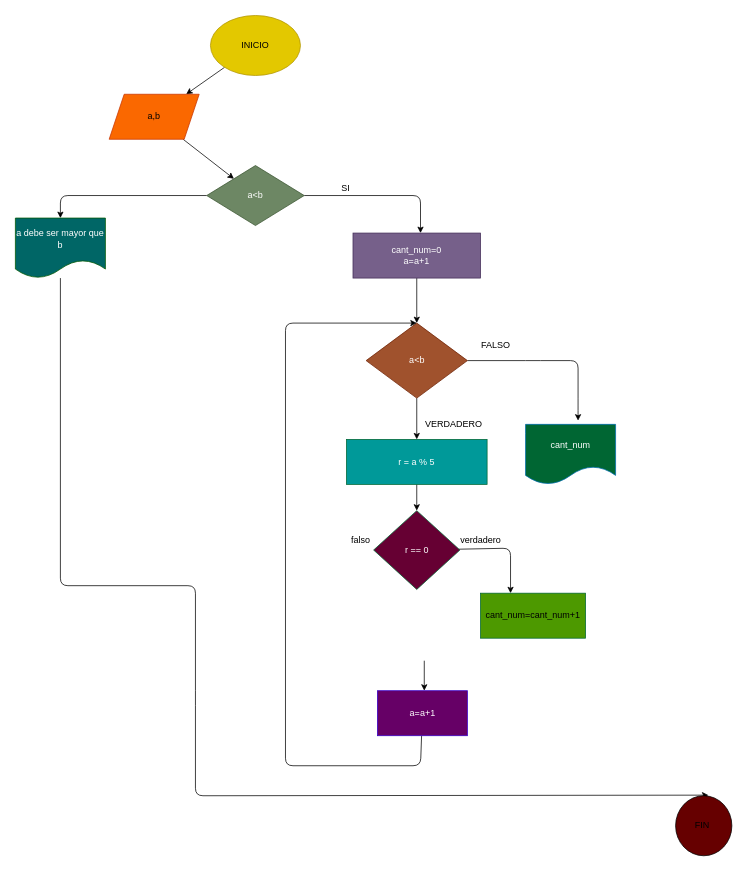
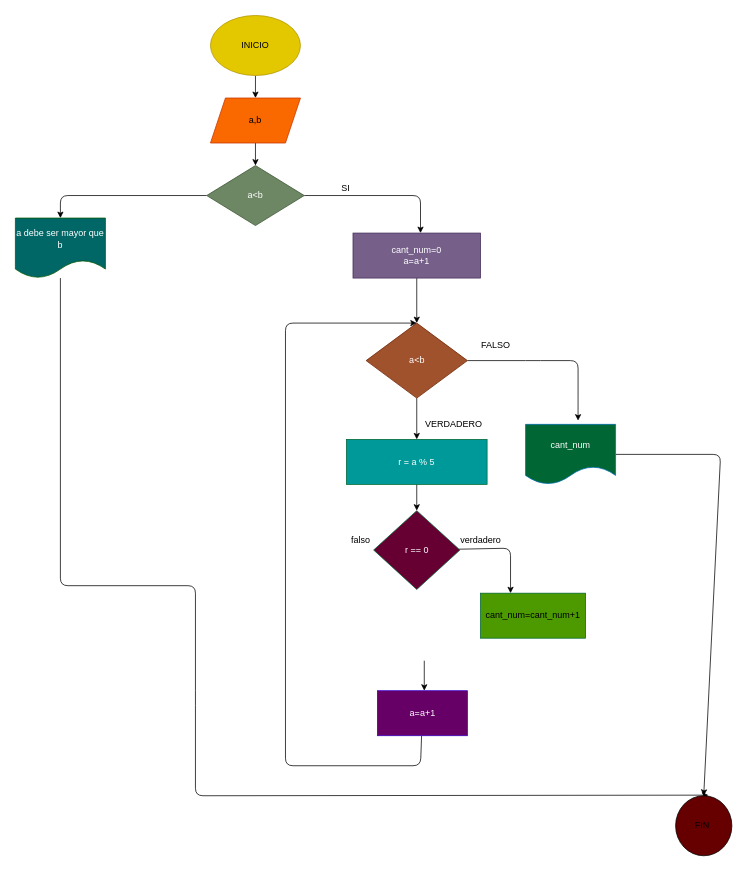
  <mxCell id="0" />
  <mxCell id="1" parent="0" />
  <mxCell id="2" value="" style="edgeStyle=none;html=1;" parent="1" source="3" target="5" edge="1"><mxGeometry relative="1" as="geometry" /></mxCell>
  <mxCell id="3" value="INICIO" style="ellipse;whiteSpace=wrap;html=1;fillColor=#e3c800;fontColor=#000000;strokeColor=#B09500;" parent="1" vertex="1"><mxGeometry x="280" y="20" width="120" height="80" as="geometry" /></mxCell>
  <mxCell id="4" value="" style="edgeStyle=none;html=1;" parent="1" source="5" target="8" edge="1"><mxGeometry relative="1" as="geometry" /></mxCell>
- <mxCell id="5" value="a,b" style="shape=parallelogram;perimeter=parallelogramPerimeter;whiteSpace=wrap;html=1;fixedSize=1;fillColor=#fa6800;strokeColor=#C73500;fontColor=#000000;" parent="1" vertex="1"><mxGeometry x="145" y="125" width="120" height="60" as="geometry" /></mxCell>
+ <mxCell id="5" value="a,b" style="shape=parallelogram;perimeter=parallelogramPerimeter;whiteSpace=wrap;html=1;fixedSize=1;fillColor=#fa6800;strokeColor=#C73500;fontColor=#000000;" parent="1" vertex="1"><mxGeometry x="280" y="130" width="120" height="60" as="geometry" /></mxCell>
  <mxCell id="6" style="edgeStyle=none;html=1;exitX=0;exitY=0.5;exitDx=0;exitDy=0;" parent="1" source="8" edge="1"><mxGeometry relative="1" as="geometry"><mxPoint x="80" y="290" as="targetPoint" /><Array as="points"><mxPoint x="80" y="260" /></Array></mxGeometry></mxCell>
  <mxCell id="7" style="edgeStyle=none;html=1;" parent="1" source="8" edge="1"><mxGeometry relative="1" as="geometry"><mxPoint x="560" y="310" as="targetPoint" /><Array as="points"><mxPoint x="560" y="260" /></Array></mxGeometry></mxCell>
  <mxCell id="8" value="a&amp;lt;b" style="rhombus;whiteSpace=wrap;html=1;fillColor=#6d8764;strokeColor=#3A5431;fontColor=#ffffff;" parent="1" vertex="1"><mxGeometry x="275" y="220" width="130" height="80" as="geometry" /></mxCell>
  <mxCell id="9" style="edgeStyle=none;html=1;entryX=0.583;entryY=-0.01;entryDx=0;entryDy=0;entryPerimeter=0;" parent="1" source="10" target="22" edge="1"><mxGeometry relative="1" as="geometry"><mxPoint x="380" y="1090" as="targetPoint" /><Array as="points"><mxPoint x="80" y="780" /><mxPoint x="260" y="780" /><mxPoint x="260" y="930" /><mxPoint x="260" y="1060" /></Array></mxGeometry></mxCell>
  <mxCell id="10" value="a debe ser mayor que b" style="shape=document;whiteSpace=wrap;html=1;boundedLbl=1;fillColor=#006666;fontColor=#ffffff;strokeColor=#005700;" parent="1" vertex="1"><mxGeometry x="20" y="290" width="120" height="80" as="geometry" /></mxCell>
  <mxCell id="11" style="edgeStyle=none;html=1;" parent="1" source="12" target="15" edge="1"><mxGeometry relative="1" as="geometry"><mxPoint x="555" y="410" as="targetPoint" /></mxGeometry></mxCell>
  <mxCell id="12" value="cant_num=0&lt;br&gt;a=a+1" style="rounded=0;whiteSpace=wrap;html=1;fillColor=#76608a;strokeColor=#432D57;fontColor=#ffffff;" parent="1" vertex="1"><mxGeometry x="470" y="310" width="170" height="60" as="geometry" /></mxCell>
  <mxCell id="13" style="edgeStyle=none;html=1;" parent="1" source="15" edge="1"><mxGeometry relative="1" as="geometry"><mxPoint x="770" y="560" as="targetPoint" /><Array as="points"><mxPoint x="710" y="480" /><mxPoint x="770" y="480" /><mxPoint x="770" y="540" /></Array></mxGeometry></mxCell>
  <mxCell id="14" value="" style="edgeStyle=none;html=1;" parent="1" source="15" target="19" edge="1"><mxGeometry relative="1" as="geometry" /></mxCell>
  <mxCell id="15" value="a&amp;lt;b" style="rhombus;whiteSpace=wrap;html=1;strokeColor=#6D1F00;fillColor=#a0522d;fontColor=#ffffff;" parent="1" vertex="1"><mxGeometry x="487.5" y="430" width="135" height="100" as="geometry" /></mxCell>
+ <mxCell id="16" style="edgeStyle=none;html=1;entryX=0.5;entryY=0;entryDx=0;entryDy=0;" edge="1" parent="1" source="17" target="22"><mxGeometry relative="1" as="geometry"><mxPoint x="1030" y="605" as="targetPoint" /><Array as="points"><mxPoint x="960" y="605" /></Array></mxGeometry></mxCell>
  <mxCell id="17" value="cant_num" style="shape=document;whiteSpace=wrap;html=1;boundedLbl=1;fillColor=#006633;fontColor=#ffffff;strokeColor=#006EAF;" parent="1" vertex="1"><mxGeometry x="700" y="565" width="120" height="80" as="geometry" /></mxCell>
  <mxCell id="18" value="" style="edgeStyle=none;html=1;" parent="1" source="19" target="25" edge="1"><mxGeometry relative="1" as="geometry" /></mxCell>
  <mxCell id="19" value="r = a % 5" style="whiteSpace=wrap;html=1;fillColor=#009999;fontColor=#ffffff;strokeColor=#006633;" parent="1" vertex="1"><mxGeometry x="461.25" y="585" width="187.5" height="60" as="geometry" /></mxCell>
  <mxCell id="20" value="FALSO" style="text;html=1;align=center;verticalAlign=middle;resizable=0;points=[];autosize=1;strokeColor=none;fillColor=none;" parent="1" vertex="1"><mxGeometry x="635" y="450" width="50" height="20" as="geometry" /></mxCell>
  <mxCell id="21" value="VERDADERO" style="text;html=1;align=center;verticalAlign=middle;resizable=0;points=[];autosize=1;strokeColor=none;fillColor=none;" parent="1" vertex="1"><mxGeometry x="558.75" y="555" width="90" height="20" as="geometry" /></mxCell>
  <mxCell id="22" value="FIN&amp;nbsp;" style="ellipse;whiteSpace=wrap;html=1;fillColor=#660000;" parent="1" vertex="1"><mxGeometry x="900" y="1060" width="75" height="80" as="geometry" /></mxCell>
  <mxCell id="23" value="SI" style="text;html=1;align=center;verticalAlign=middle;resizable=0;points=[];autosize=1;strokeColor=none;fillColor=none;" parent="1" vertex="1"><mxGeometry x="445" y="240" width="30" height="20" as="geometry" /></mxCell>
  <mxCell id="24" style="edgeStyle=none;html=1;" parent="1" source="25" edge="1"><mxGeometry relative="1" as="geometry"><mxPoint x="680" y="790" as="targetPoint" /><Array as="points"><mxPoint x="680" y="730" /></Array></mxGeometry></mxCell>
  <mxCell id="25" value="r == 0" style="rhombus;whiteSpace=wrap;html=1;fillColor=#660033;strokeColor=#006633;fontColor=#ffffff;" parent="1" vertex="1"><mxGeometry x="497.5" y="680" width="115" height="105" as="geometry" /></mxCell>
  <mxCell id="26" value="cant_num=cant_num+1" style="rounded=0;whiteSpace=wrap;html=1;strokeColor=#006633;fillColor=#4D9900;" parent="1" vertex="1"><mxGeometry x="640" y="790" width="140" height="60" as="geometry" /></mxCell>
  <mxCell id="27" value="verdadero" style="text;html=1;align=center;verticalAlign=middle;resizable=0;points=[];autosize=1;strokeColor=none;fillColor=none;" parent="1" vertex="1"><mxGeometry x="605" y="710" width="70" height="20" as="geometry" /></mxCell>
  <mxCell id="28" value="falso" style="text;html=1;align=center;verticalAlign=middle;resizable=0;points=[];autosize=1;strokeColor=none;fillColor=none;" parent="1" vertex="1"><mxGeometry x="460" y="710" width="40" height="20" as="geometry" /></mxCell>
  <mxCell id="29" style="edgeStyle=none;html=1;" parent="1" edge="1"><mxGeometry relative="1" as="geometry"><mxPoint x="565" y="920" as="targetPoint" /><mxPoint x="565" y="880" as="sourcePoint" /></mxGeometry></mxCell>
  <mxCell id="30" style="edgeStyle=none;html=1;entryX=0.5;entryY=0;entryDx=0;entryDy=0;" parent="1" source="31" target="15" edge="1"><mxGeometry relative="1" as="geometry"><mxPoint x="550" y="420" as="targetPoint" /><Array as="points"><mxPoint x="560" y="1020" /><mxPoint x="380" y="1020" /><mxPoint x="380" y="430" /></Array></mxGeometry></mxCell>
  <mxCell id="31" value="a=a+1" style="rounded=0;whiteSpace=wrap;html=1;strokeColor=#3700CC;fillColor=#660066;fontColor=#ffffff;" parent="1" vertex="1"><mxGeometry x="502.5" y="920" width="120" height="60" as="geometry" /></mxCell>
